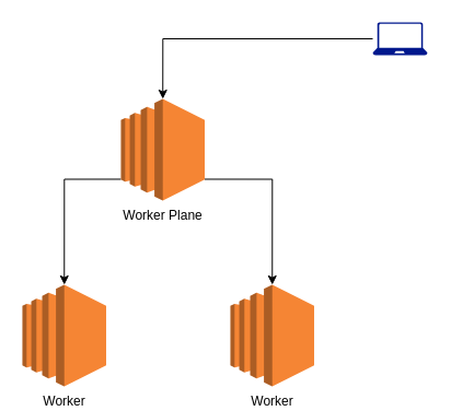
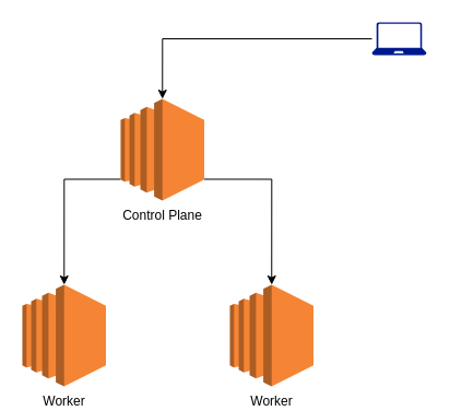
  <mxCell id="0" />
  <mxCell id="1" parent="0" />
  <mxCell id="2" style="edgeStyle=orthogonalEdgeStyle;rounded=0;orthogonalLoop=1;jettySize=auto;html=1;exitX=0;exitY=0.79;exitDx=0;exitDy=0;exitPerimeter=0;entryX=0.5;entryY=0;entryDx=0;entryDy=0;entryPerimeter=0;" edge="1" parent="1" source="4" target="5"><mxGeometry relative="1" as="geometry" /></mxCell>
  <mxCell id="3" style="edgeStyle=orthogonalEdgeStyle;rounded=0;orthogonalLoop=1;jettySize=auto;html=1;exitX=1;exitY=0.79;exitDx=0;exitDy=0;exitPerimeter=0;entryX=0.5;entryY=0;entryDx=0;entryDy=0;entryPerimeter=0;" edge="1" parent="1" source="4" target="6"><mxGeometry relative="1" as="geometry" /></mxCell>
- <mxCell id="4" value="Worker Plane" style="outlineConnect=0;dashed=0;verticalLabelPosition=bottom;verticalAlign=top;align=center;html=1;shape=mxgraph.aws3.ec2;fillColor=#F58534;gradientColor=none;" vertex="1" parent="1"><mxGeometry x="110" y="90" width="76.5" height="93" as="geometry" /></mxCell>
+ <mxCell id="4" value="Control Plane" style="outlineConnect=0;dashed=0;verticalLabelPosition=bottom;verticalAlign=top;align=center;html=1;shape=mxgraph.aws3.ec2;fillColor=#F58534;gradientColor=none;" vertex="1" parent="1"><mxGeometry x="110" y="90" width="76.5" height="93" as="geometry" /></mxCell>
  <mxCell id="5" value="Worker" style="outlineConnect=0;dashed=0;verticalLabelPosition=bottom;verticalAlign=top;align=center;html=1;shape=mxgraph.aws3.ec2;fillColor=#F58534;gradientColor=none;" vertex="1" parent="1"><mxGeometry x="20" y="260" width="76.5" height="93" as="geometry" /></mxCell>
  <mxCell id="6" value="Worker" style="outlineConnect=0;dashed=0;verticalLabelPosition=bottom;verticalAlign=top;align=center;html=1;shape=mxgraph.aws3.ec2;fillColor=#F58534;gradientColor=none;" vertex="1" parent="1"><mxGeometry x="210" y="260" width="76.5" height="93" as="geometry" /></mxCell>
  <mxCell id="7" style="edgeStyle=orthogonalEdgeStyle;rounded=0;orthogonalLoop=1;jettySize=auto;html=1;entryX=0.5;entryY=0;entryDx=0;entryDy=0;entryPerimeter=0;" edge="1" parent="1" source="8" target="4"><mxGeometry relative="1" as="geometry" /></mxCell>
  <mxCell id="8" value="" style="sketch=0;aspect=fixed;pointerEvents=1;shadow=0;dashed=0;html=1;strokeColor=none;labelPosition=center;verticalLabelPosition=bottom;verticalAlign=top;align=center;fillColor=#00188D;shape=mxgraph.azure.laptop" vertex="1" parent="1"><mxGeometry x="340" y="20" width="50" height="30" as="geometry" /></mxCell>
